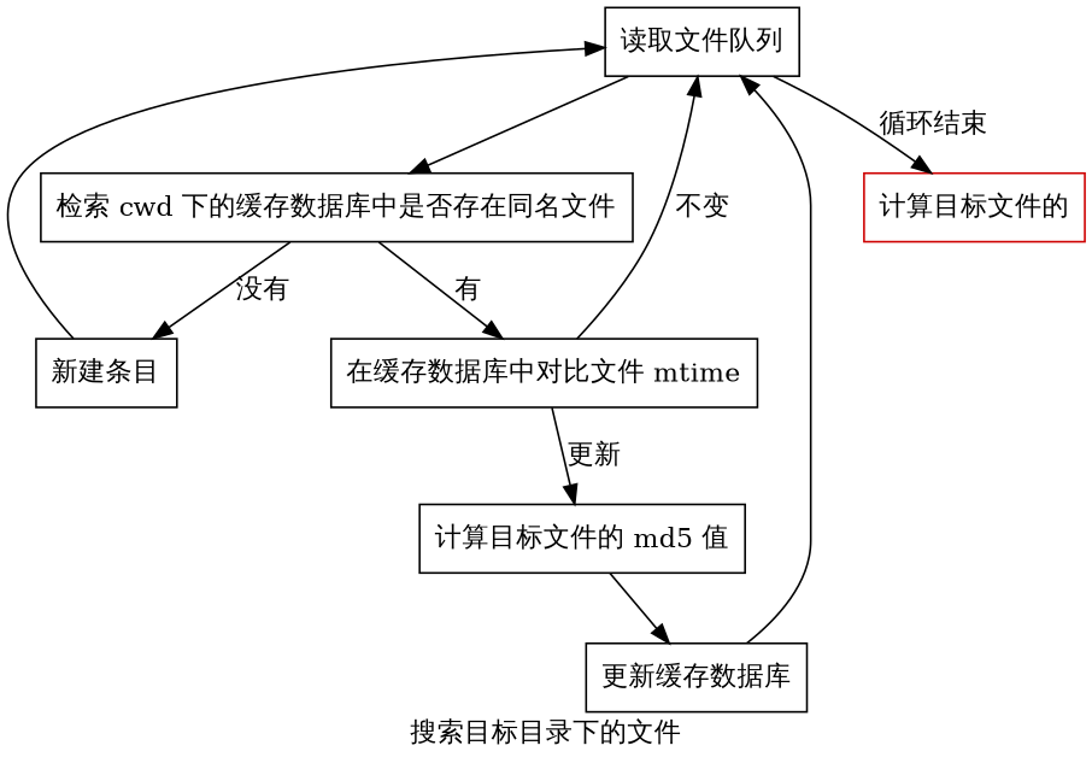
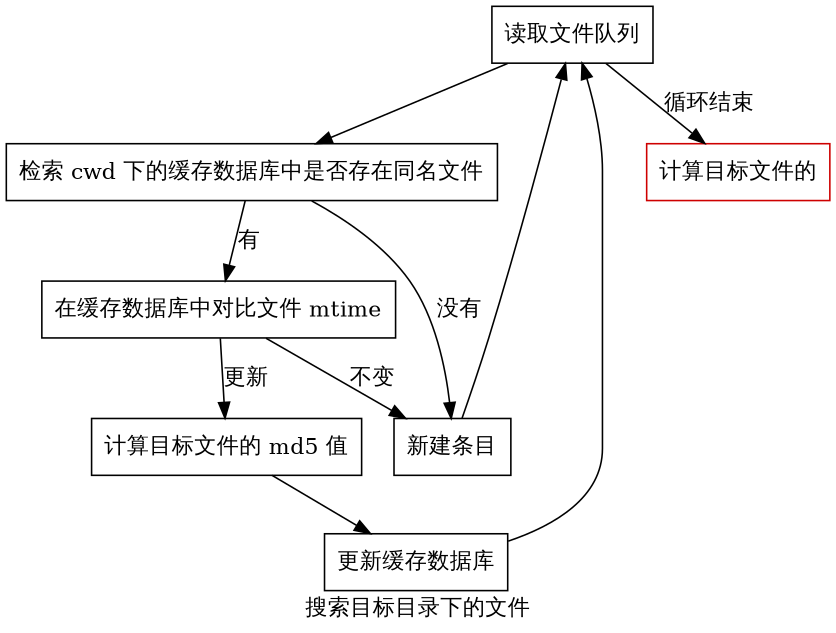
  digraph {
    label="搜索目标目录下的文件"
    node [shape=rect]
    n1 [label="读取文件队列"]
    n2 [label="检索 cwd 下的缓存数据库中是否存在同名文件"]
    n3 [color="#ce0000" label="计算目标文件的"]
    n4 [label="新建条目"]
    n5 [label="在缓存数据库中对比文件 mtime"]
    n6 [label="计算目标文件的 md5 值"]
    n7 [label="更新缓存数据库"]
    n1 -> n2
    n1 -> n3 [label="循环结束"]
    n2 -> n4 [label="没有"]
    n2 -> n5 [label="有"]
    n4 -> n1
-   n5 -> n1 [label="不变"]
+   n5 -> n4 [label="不变"]
    n5 -> n6 [label="更新"]
    n6 -> n7
    n7 -> n1
  }
